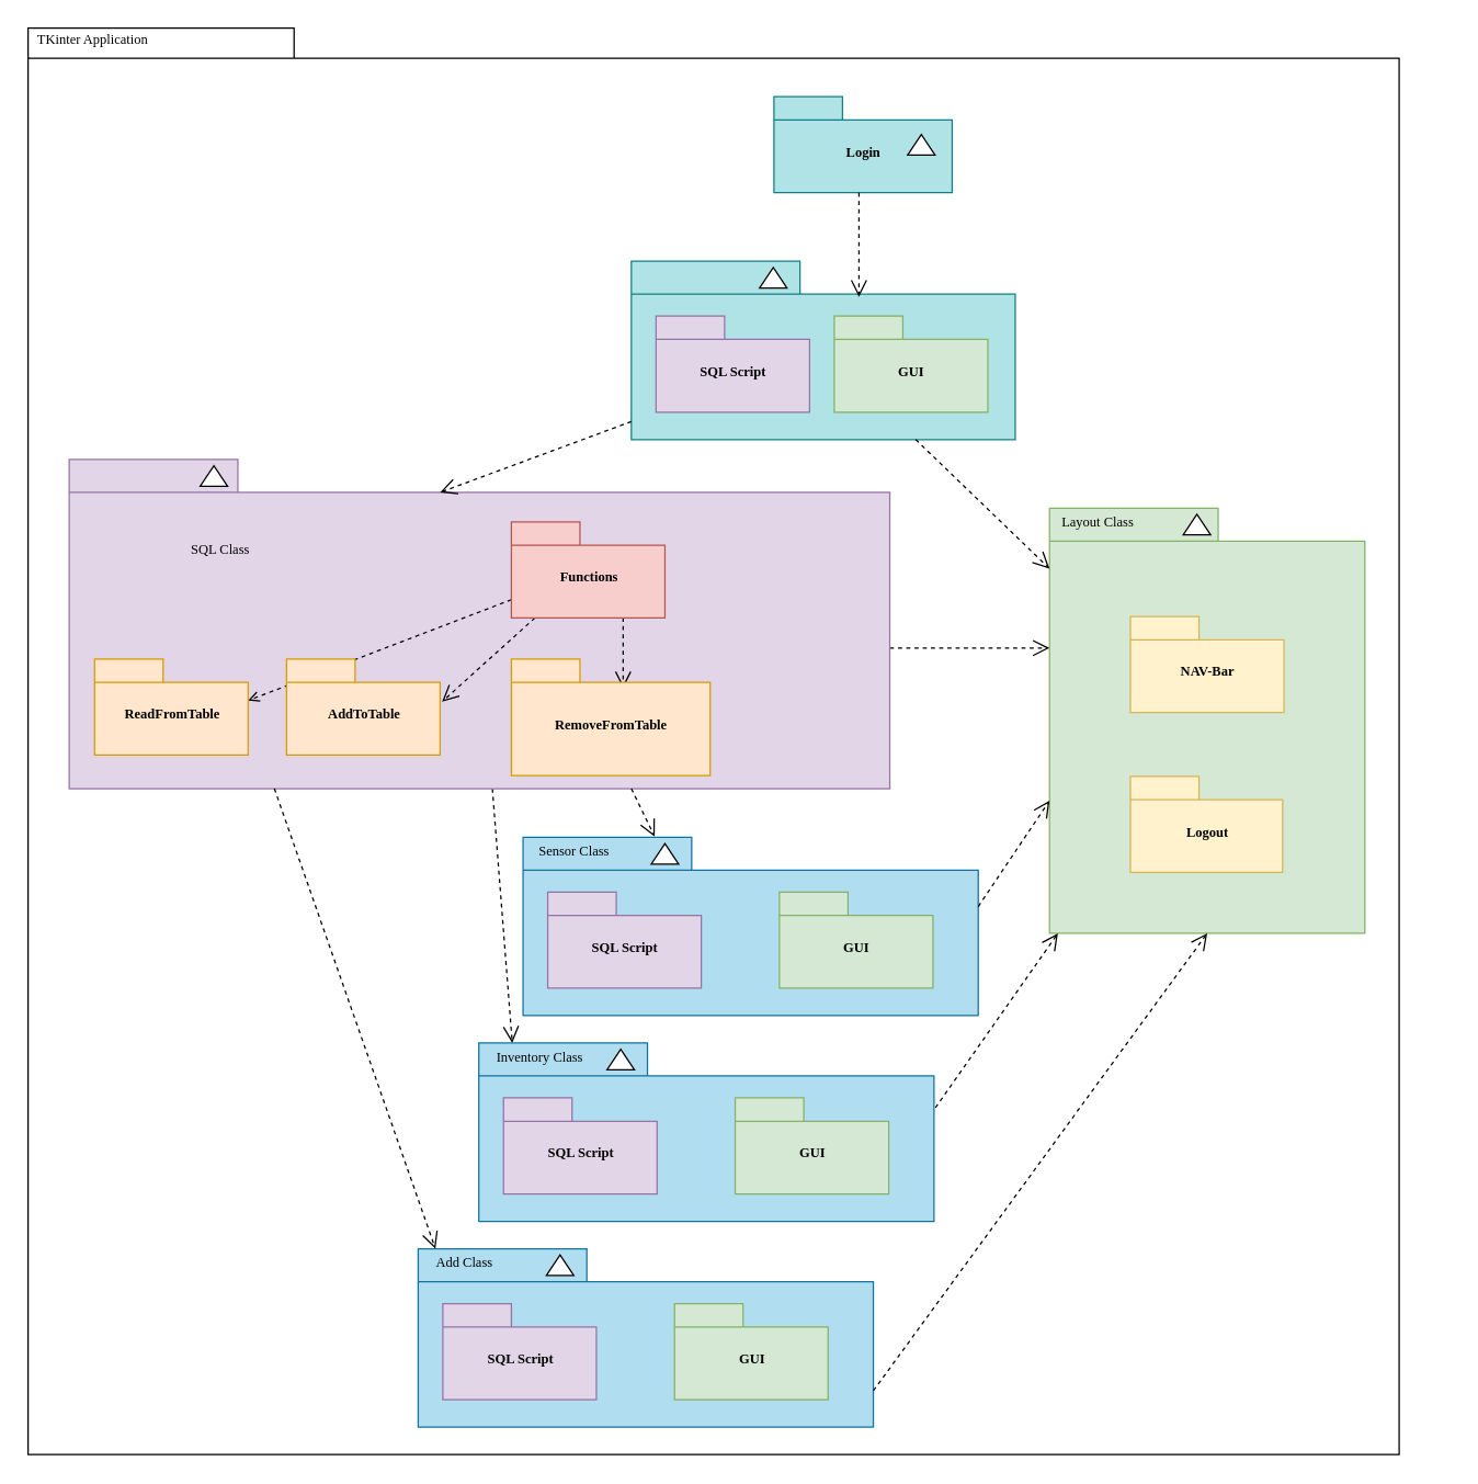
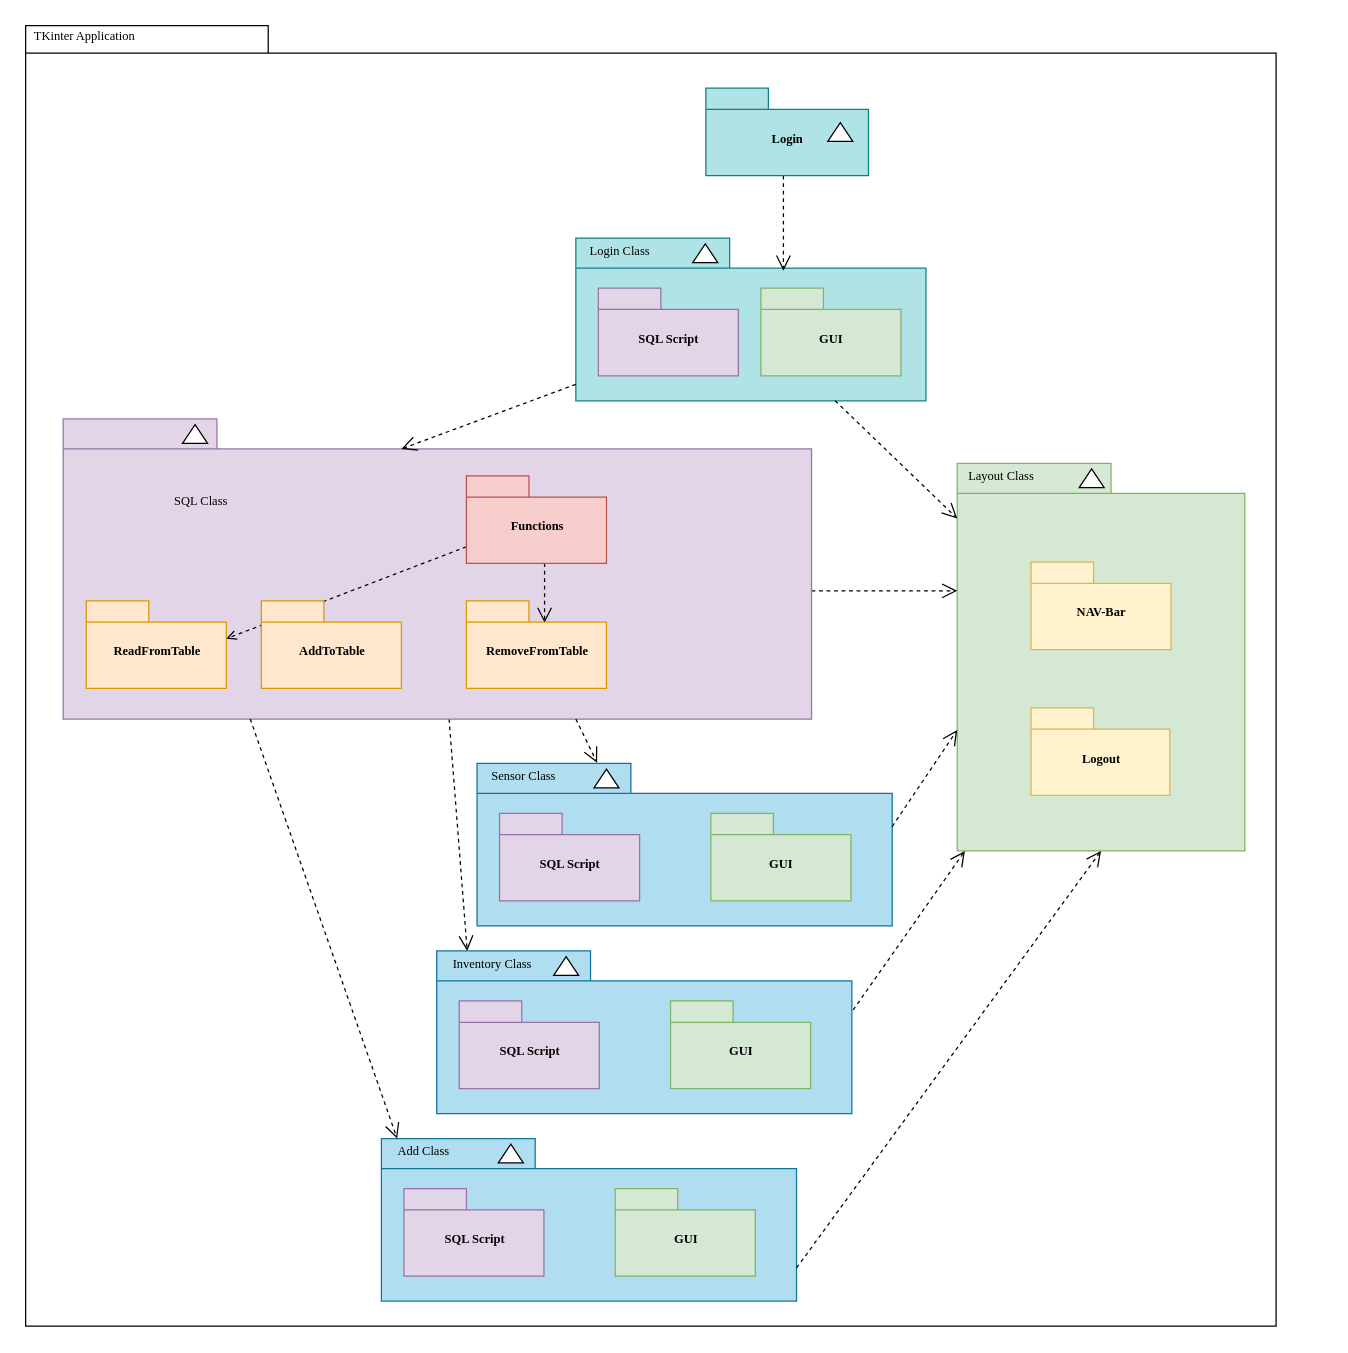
  <mxCell id="0" />
  <mxCell id="1" parent="0" />
  <mxCell id="2" value="" style="shape=folder;fontStyle=1;spacingTop=10;tabWidth=194;tabHeight=22;tabPosition=left;html=1;rounded=0;shadow=0;comic=0;labelBackgroundColor=none;strokeWidth=1;fillColor=none;fontFamily=Verdana;fontSize=10;align=center;" parent="1" vertex="1"><mxGeometry x="20" y="20" width="1000" height="1040" as="geometry" /></mxCell>
  <mxCell id="3" value="" style="group" parent="1" vertex="1" connectable="0"><mxGeometry x="564" y="70" width="130" height="70" as="geometry" /></mxCell>
  <mxCell id="4" value="Login" style="shape=folder;fontStyle=1;spacingTop=10;tabWidth=50;tabHeight=17;tabPosition=left;html=1;rounded=0;shadow=0;comic=0;labelBackgroundColor=none;strokeWidth=1;fontFamily=Verdana;fontSize=10;align=center;fillColor=#b0e3e6;strokeColor=#0e8088;" parent="3" vertex="1"><mxGeometry width="130" height="70" as="geometry" /></mxCell>
  <mxCell id="5" value="" style="triangle;whiteSpace=wrap;html=1;rounded=0;shadow=0;comic=0;labelBackgroundColor=none;strokeWidth=1;fontFamily=Verdana;fontSize=10;align=center;rotation=-90;" parent="3" vertex="1"><mxGeometry x="100" y="25" width="15" height="20" as="geometry" /></mxCell>
  <mxCell id="6" value="" style="group" parent="1" vertex="1" connectable="0"><mxGeometry x="460" y="190" width="280" height="130" as="geometry" /></mxCell>
  <mxCell id="7" value="" style="shape=folder;fontStyle=1;spacingTop=10;tabWidth=123;tabHeight=24;tabPosition=left;html=1;rounded=0;shadow=0;comic=0;labelBackgroundColor=none;strokeWidth=1;fontFamily=Verdana;fontSize=10;align=center;fillColor=#b0e3e6;strokeColor=#0e8088;" parent="6" vertex="1"><mxGeometry width="280" height="130" as="geometry" /></mxCell>
  <mxCell id="8" value="" style="triangle;whiteSpace=wrap;html=1;rounded=0;shadow=0;comic=0;labelBackgroundColor=none;strokeWidth=1;fontFamily=Verdana;fontSize=10;align=center;rotation=-90;" parent="6" vertex="1"><mxGeometry x="96" y="2" width="15" height="20" as="geometry" /></mxCell>
  <mxCell id="9" value="SQL Script" style="shape=folder;fontStyle=1;spacingTop=10;tabWidth=50;tabHeight=17;tabPosition=left;html=1;rounded=0;shadow=0;comic=0;labelBackgroundColor=none;strokeWidth=1;fontFamily=Verdana;fontSize=10;align=center;fillColor=#e1d5e7;strokeColor=#9673a6;" parent="6" vertex="1"><mxGeometry x="18" y="40" width="112" height="70" as="geometry" /></mxCell>
  <mxCell id="10" value="GUI" style="shape=folder;fontStyle=1;spacingTop=10;tabWidth=50;tabHeight=17;tabPosition=left;html=1;rounded=0;shadow=0;comic=0;labelBackgroundColor=none;strokeWidth=1;fontFamily=Verdana;fontSize=10;align=center;fillColor=#d5e8d4;strokeColor=#82b366;" parent="6" vertex="1"><mxGeometry x="148" y="40" width="112" height="70" as="geometry" /></mxCell>
+ <mxCell id="11" value="&lt;font face=&quot;Verdana&quot; style=&quot;font-size: 10px&quot;&gt;Login Class&lt;/font&gt;" style="text;html=1;align=center;verticalAlign=middle;resizable=0;points=[];;autosize=1;" parent="6" vertex="1"><mxGeometry width="70" height="20" as="geometry" /></mxCell>
  <mxCell id="12" value="" style="group" parent="1" vertex="1" connectable="0"><mxGeometry x="825.5" y="154.5" width="230" height="520" as="geometry" /></mxCell>
  <mxCell id="13" value="" style="group" parent="12" vertex="1" connectable="0"><mxGeometry width="230" height="520" as="geometry" /></mxCell>
  <mxCell id="14" value="" style="shape=folder;fontStyle=1;spacingTop=10;tabWidth=123;tabHeight=24;tabPosition=left;html=1;rounded=0;shadow=0;comic=0;labelBackgroundColor=none;strokeWidth=1;fontFamily=Verdana;fontSize=10;align=center;fillColor=#d5e8d4;strokeColor=#82b366;" parent="13" vertex="1"><mxGeometry x="-60.5" y="215.5" width="230" height="310" as="geometry" /></mxCell>
  <mxCell id="15" value="" style="triangle;whiteSpace=wrap;html=1;rounded=0;shadow=0;comic=0;labelBackgroundColor=none;strokeWidth=1;fontFamily=Verdana;fontSize=10;align=center;rotation=-90;" parent="13" vertex="1"><mxGeometry x="39.5" y="217.5" width="15" height="20" as="geometry" /></mxCell>
  <mxCell id="16" value="NAV-Bar" style="shape=folder;fontStyle=1;spacingTop=10;tabWidth=50;tabHeight=17;tabPosition=left;html=1;rounded=0;shadow=0;comic=0;labelBackgroundColor=none;strokeWidth=1;fontFamily=Verdana;fontSize=10;align=center;fillColor=#fff2cc;strokeColor=#d6b656;" parent="13" vertex="1"><mxGeometry x="-1.5" y="294.5" width="112" height="70" as="geometry" /></mxCell>
  <mxCell id="17" value="&lt;font face=&quot;Verdana&quot; style=&quot;font-size: 10px&quot;&gt;Layout Class&lt;/font&gt;" style="text;html=1;align=center;verticalAlign=middle;resizable=0;points=[];;autosize=1;" parent="13" vertex="1"><mxGeometry x="-65.5" y="215.5" width="80" height="20" as="geometry" /></mxCell>
  <mxCell id="18" value="" style="group" parent="13" vertex="1" connectable="0"><mxGeometry x="-1.5" y="411" width="111" height="70" as="geometry" /></mxCell>
  <mxCell id="19" value="Logout" style="shape=folder;fontStyle=1;spacingTop=10;tabWidth=50;tabHeight=17;tabPosition=left;html=1;rounded=0;shadow=0;comic=0;labelBackgroundColor=none;strokeWidth=1;fontFamily=Verdana;fontSize=10;align=center;fillColor=#fff2cc;strokeColor=#d6b656;" parent="18" vertex="1"><mxGeometry width="111" height="70" as="geometry" /></mxCell>
  <mxCell id="20" style="edgeStyle=none;rounded=0;html=1;entryX=0.282;entryY=0;entryPerimeter=0;dashed=1;labelBackgroundColor=none;startFill=0;endArrow=open;endFill=0;endSize=10;fontFamily=Verdana;fontSize=10;entryDx=0;entryDy=0;" parent="1" source="22" target="41" edge="1"><mxGeometry relative="1" as="geometry" /></mxCell>
  <mxCell id="21" style="edgeStyle=elbowEdgeStyle;rounded=0;html=1;dashed=1;labelBackgroundColor=none;startFill=0;endArrow=open;endFill=0;endSize=10;fontFamily=Verdana;fontSize=10;elbow=vertical;" parent="1" source="22" target="14" edge="1"><mxGeometry relative="1" as="geometry" /></mxCell>
  <mxCell id="22" value="" style="shape=folder;fontStyle=1;spacingTop=10;tabWidth=123;tabHeight=24;tabPosition=left;html=1;rounded=0;shadow=0;comic=0;labelBackgroundColor=none;strokeColor=#9673a6;strokeWidth=1;fillColor=#e1d5e7;fontFamily=Verdana;fontSize=10;align=center;" parent="1" vertex="1"><mxGeometry x="50" y="334.5" width="598.5" height="240" as="geometry" /></mxCell>
  <mxCell id="23" style="edgeStyle=elbowEdgeStyle;rounded=0;html=1;entryX=0.559;entryY=0.251;entryPerimeter=0;dashed=1;labelBackgroundColor=none;startFill=0;endArrow=open;endFill=0;endSize=10;fontFamily=Verdana;fontSize=10;" parent="1" source="26" target="28" edge="1"><mxGeometry relative="1" as="geometry" /></mxCell>
- <mxCell id="24" style="edgeStyle=none;rounded=0;html=1;dashed=1;labelBackgroundColor=none;startFill=0;endArrow=open;endFill=0;endSize=10;fontFamily=Verdana;fontSize=10;entryX=1.013;entryY=0.444;entryPerimeter=0;" parent="1" source="26" target="27" edge="1"><mxGeometry relative="1" as="geometry" /></mxCell>
  <mxCell id="25" style="rounded=0;orthogonalLoop=1;jettySize=auto;html=1;exitX=0;exitY=0;exitDx=0;exitDy=56.75;exitPerimeter=0;entryX=0;entryY=0;entryDx=112;entryDy=30.25;entryPerimeter=0;dashed=1;endArrow=open;endFill=0;" parent="1" source="26" target="40" edge="1"><mxGeometry relative="1" as="geometry" /></mxCell>
  <mxCell id="26" value="Functions" style="shape=folder;fontStyle=1;spacingTop=10;tabWidth=50;tabHeight=17;tabPosition=left;html=1;rounded=0;shadow=0;comic=0;labelBackgroundColor=none;strokeColor=#b85450;strokeWidth=1;fillColor=#f8cecc;fontFamily=Verdana;fontSize=10;align=center;" parent="1" vertex="1"><mxGeometry x="372.5" y="380" width="112" height="70" as="geometry" /></mxCell>
  <mxCell id="27" value="AddToTable" style="shape=folder;fontStyle=1;spacingTop=10;tabWidth=50;tabHeight=17;tabPosition=left;html=1;rounded=0;shadow=0;comic=0;labelBackgroundColor=none;strokeColor=#d79b00;strokeWidth=1;fillColor=#ffe6cc;fontFamily=Verdana;fontSize=10;align=center;" parent="1" vertex="1"><mxGeometry x="208.5" y="480" width="112" height="70" as="geometry" /></mxCell>
- <mxCell id="28" value="RemoveFromTable" style="shape=folder;fontStyle=1;spacingTop=10;tabWidth=50;tabHeight=17;tabPosition=left;html=1;rounded=0;shadow=0;comic=0;labelBackgroundColor=none;strokeColor=#d79b00;strokeWidth=1;fillColor=#ffe6cc;fontFamily=Verdana;fontSize=10;align=center;" parent="1" vertex="1"><mxGeometry x="372.5" y="480" width="145" height="85" as="geometry" /></mxCell>
+ <mxCell id="28" value="RemoveFromTable" style="shape=folder;fontStyle=1;spacingTop=10;tabWidth=50;tabHeight=17;tabPosition=left;html=1;rounded=0;shadow=0;comic=0;labelBackgroundColor=none;strokeColor=#d79b00;strokeWidth=1;fillColor=#ffe6cc;fontFamily=Verdana;fontSize=10;align=center;" parent="1" vertex="1"><mxGeometry x="372.5" y="480" width="112" height="70" as="geometry" /></mxCell>
  <mxCell id="29" style="edgeStyle=none;rounded=0;html=1;dashed=1;labelBackgroundColor=none;startFill=0;endArrow=open;endFill=0;endSize=10;fontFamily=Verdana;fontSize=10;exitX=1.003;exitY=0.363;exitPerimeter=0;" parent="1" source="30" target="14" edge="1"><mxGeometry relative="1" as="geometry" /></mxCell>
  <mxCell id="30" value="" style="shape=folder;fontStyle=1;spacingTop=10;tabWidth=123;tabHeight=24;tabPosition=left;html=1;rounded=0;shadow=0;comic=0;labelBackgroundColor=none;strokeWidth=1;fontFamily=Verdana;fontSize=10;align=center;fillColor=#b1ddf0;strokeColor=#10739e;" parent="1" vertex="1"><mxGeometry x="348.75" y="760" width="332" height="130" as="geometry" /></mxCell>
  <mxCell id="31" value="" style="triangle;whiteSpace=wrap;html=1;rounded=0;shadow=0;comic=0;labelBackgroundColor=none;strokeWidth=1;fontFamily=Verdana;fontSize=10;align=center;rotation=-90;" parent="1" vertex="1"><mxGeometry x="444.75" y="762" width="15" height="20" as="geometry" /></mxCell>
  <mxCell id="32" value="SQL Script" style="shape=folder;fontStyle=1;spacingTop=10;tabWidth=50;tabHeight=17;tabPosition=left;html=1;rounded=0;shadow=0;comic=0;labelBackgroundColor=none;strokeWidth=1;fontFamily=Verdana;fontSize=10;align=center;fillColor=#e1d5e7;strokeColor=#9673a6;" parent="1" vertex="1"><mxGeometry x="366.75" y="800" width="112" height="70" as="geometry" /></mxCell>
  <mxCell id="33" value="GUI" style="shape=folder;fontStyle=1;spacingTop=10;tabWidth=50;tabHeight=17;tabPosition=left;html=1;rounded=0;shadow=0;comic=0;labelBackgroundColor=none;strokeWidth=1;fontFamily=Verdana;fontSize=10;align=center;fillColor=#d5e8d4;strokeColor=#82b366;" parent="1" vertex="1"><mxGeometry x="535.75" y="800" width="112" height="70" as="geometry" /></mxCell>
  <mxCell id="34" value="" style="triangle;whiteSpace=wrap;html=1;rounded=0;shadow=0;comic=0;labelBackgroundColor=none;strokeColor=#000000;strokeWidth=1;fillColor=#ffffff;fontFamily=Verdana;fontSize=10;fontColor=#000000;align=center;rotation=-90;" parent="1" vertex="1"><mxGeometry x="148" y="336.5" width="15" height="20" as="geometry" /></mxCell>
  <mxCell id="35" style="rounded=0;html=1;dashed=1;labelBackgroundColor=none;startFill=0;endArrow=open;endFill=0;endSize=10;fontFamily=Verdana;fontSize=10;entryX=0.592;entryY=0.2;entryPerimeter=0;edgeStyle=elbowEdgeStyle;" parent="1" source="4" target="7" edge="1"><mxGeometry relative="1" as="geometry" /></mxCell>
  <mxCell id="36" style="rounded=0;html=1;entryX=0.452;entryY=0.1;entryPerimeter=0;dashed=1;labelBackgroundColor=none;startFill=0;endArrow=open;endFill=0;endSize=10;fontFamily=Verdana;fontSize=10;" parent="1" source="7" target="22" edge="1"><mxGeometry relative="1" as="geometry" /></mxCell>
  <mxCell id="37" style="rounded=0;html=1;dashed=1;labelBackgroundColor=none;startFill=0;endArrow=open;endFill=0;endSize=10;fontFamily=Verdana;fontSize=10;" parent="1" source="7" target="14" edge="1"><mxGeometry relative="1" as="geometry" /></mxCell>
  <mxCell id="38" value="TKinter Application" style="text;html=1;align=left;verticalAlign=top;spacingTop=-4;fontSize=10;fontFamily=Verdana" parent="1" vertex="1"><mxGeometry x="25" y="20" width="130" height="20" as="geometry" /></mxCell>
  <mxCell id="39" value="&lt;font face=&quot;Verdana&quot; style=&quot;font-size: 10px&quot;&gt;SQL Class&lt;/font&gt;" style="text;html=1;align=center;verticalAlign=middle;resizable=0;points=[];;autosize=1;" parent="1" vertex="1"><mxGeometry x="125" y="389.5" width="70" height="20" as="geometry" /></mxCell>
  <mxCell id="40" value="ReadFromTable" style="shape=folder;fontStyle=1;spacingTop=10;tabWidth=50;tabHeight=17;tabPosition=left;html=1;rounded=0;shadow=0;comic=0;labelBackgroundColor=none;strokeColor=#d79b00;strokeWidth=1;fillColor=#ffe6cc;fontFamily=Verdana;fontSize=10;align=center;" parent="1" vertex="1"><mxGeometry x="68.5" y="480" width="112" height="70" as="geometry" /></mxCell>
  <mxCell id="41" value="&lt;font face=&quot;Verdana&quot; style=&quot;font-size: 10px&quot;&gt;Inventory Class&lt;/font&gt;" style="text;html=1;align=center;verticalAlign=middle;resizable=0;points=[];;autosize=1;" parent="1" vertex="1"><mxGeometry x="347.75" y="760" width="90" height="20" as="geometry" /></mxCell>
  <mxCell id="42" value="" style="shape=folder;fontStyle=1;spacingTop=10;tabWidth=123;tabHeight=24;tabPosition=left;html=1;rounded=0;shadow=0;comic=0;labelBackgroundColor=none;strokeWidth=1;fontFamily=Verdana;fontSize=10;align=center;fillColor=#b1ddf0;strokeColor=#10739e;" parent="1" vertex="1"><mxGeometry x="304.5" y="910" width="332" height="130" as="geometry" /></mxCell>
  <mxCell id="43" value="" style="triangle;whiteSpace=wrap;html=1;rounded=0;shadow=0;comic=0;labelBackgroundColor=none;strokeWidth=1;fontFamily=Verdana;fontSize=10;align=center;rotation=-90;" parent="1" vertex="1"><mxGeometry x="400.5" y="912" width="15" height="20" as="geometry" /></mxCell>
  <mxCell id="44" value="SQL Script" style="shape=folder;fontStyle=1;spacingTop=10;tabWidth=50;tabHeight=17;tabPosition=left;html=1;rounded=0;shadow=0;comic=0;labelBackgroundColor=none;strokeWidth=1;fontFamily=Verdana;fontSize=10;align=center;fillColor=#e1d5e7;strokeColor=#9673a6;" parent="1" vertex="1"><mxGeometry x="322.5" y="950" width="112" height="70" as="geometry" /></mxCell>
  <mxCell id="45" value="GUI" style="shape=folder;fontStyle=1;spacingTop=10;tabWidth=50;tabHeight=17;tabPosition=left;html=1;rounded=0;shadow=0;comic=0;labelBackgroundColor=none;strokeWidth=1;fontFamily=Verdana;fontSize=10;align=center;fillColor=#d5e8d4;strokeColor=#82b366;" parent="1" vertex="1"><mxGeometry x="491.5" y="950" width="112" height="70" as="geometry" /></mxCell>
  <mxCell id="46" value="&lt;font face=&quot;Verdana&quot; style=&quot;font-size: 10px&quot;&gt;Add Class&lt;/font&gt;" style="text;html=1;align=center;verticalAlign=middle;resizable=0;points=[];;autosize=1;" parent="1" vertex="1"><mxGeometry x="307.5" y="910" width="60" height="20" as="geometry" /></mxCell>
  <mxCell id="47" style="edgeStyle=none;rounded=0;html=1;dashed=1;labelBackgroundColor=none;startFill=0;endArrow=open;endFill=0;endSize=10;fontFamily=Verdana;fontSize=10;exitX=0;exitY=0;exitPerimeter=0;exitDx=332;exitDy=103.5;entryX=0.5;entryY=1;entryDx=0;entryDy=0;entryPerimeter=0;" parent="1" source="42" target="14" edge="1"><mxGeometry relative="1" as="geometry"><mxPoint x="709.996" y="1109.17" as="sourcePoint" /><mxPoint x="806.5" y="929.995" as="targetPoint" /></mxGeometry></mxCell>
  <mxCell id="48" style="edgeStyle=none;rounded=0;html=1;entryX=0.16;entryY=0;entryPerimeter=0;dashed=1;labelBackgroundColor=none;startFill=0;endArrow=open;endFill=0;endSize=10;fontFamily=Verdana;fontSize=10;exitX=0.25;exitY=1;exitDx=0;exitDy=0;exitPerimeter=0;entryDx=0;entryDy=0;" parent="1" source="22" target="46" edge="1"><mxGeometry relative="1" as="geometry"><mxPoint x="217.848" y="612" as="sourcePoint" /><mxPoint x="280" y="819.99" as="targetPoint" /></mxGeometry></mxCell>
  <mxCell id="49" style="edgeStyle=none;rounded=0;html=1;dashed=1;labelBackgroundColor=none;startFill=0;endArrow=open;endFill=0;endSize=10;fontFamily=Verdana;fontSize=10;entryX=0.443;entryY=0;entryPerimeter=0;exitX=0.736;exitY=1.002;exitDx=0;exitDy=0;exitPerimeter=0;entryDx=0;entryDy=0;" parent="1" edge="1"><mxGeometry relative="1" as="geometry"><mxPoint x="459.996" y="574.5" as="sourcePoint" /><mxPoint x="477.01" y="609.52" as="targetPoint" /></mxGeometry></mxCell>
  <mxCell id="50" value="" style="shape=folder;fontStyle=1;spacingTop=10;tabWidth=123;tabHeight=24;tabPosition=left;html=1;rounded=0;shadow=0;comic=0;labelBackgroundColor=none;strokeWidth=1;fontFamily=Verdana;fontSize=10;align=center;fillColor=#b1ddf0;strokeColor=#10739e;" parent="1" vertex="1"><mxGeometry x="381" y="610" width="332" height="130" as="geometry" /></mxCell>
  <mxCell id="51" value="" style="triangle;whiteSpace=wrap;html=1;rounded=0;shadow=0;comic=0;labelBackgroundColor=none;strokeWidth=1;fontFamily=Verdana;fontSize=10;align=center;rotation=-90;" parent="1" vertex="1"><mxGeometry x="477" y="612" width="15" height="20" as="geometry" /></mxCell>
  <mxCell id="52" value="SQL Script" style="shape=folder;fontStyle=1;spacingTop=10;tabWidth=50;tabHeight=17;tabPosition=left;html=1;rounded=0;shadow=0;comic=0;labelBackgroundColor=none;strokeWidth=1;fontFamily=Verdana;fontSize=10;align=center;fillColor=#e1d5e7;strokeColor=#9673a6;" parent="1" vertex="1"><mxGeometry x="399" y="650" width="112" height="70" as="geometry" /></mxCell>
  <mxCell id="53" value="GUI" style="shape=folder;fontStyle=1;spacingTop=10;tabWidth=50;tabHeight=17;tabPosition=left;html=1;rounded=0;shadow=0;comic=0;labelBackgroundColor=none;strokeWidth=1;fontFamily=Verdana;fontSize=10;align=center;fillColor=#d5e8d4;strokeColor=#82b366;" parent="1" vertex="1"><mxGeometry x="568" y="650" width="112" height="70" as="geometry" /></mxCell>
  <mxCell id="54" value="&lt;font face=&quot;Verdana&quot; style=&quot;font-size: 10px&quot;&gt;Sensor Class&lt;/font&gt;" style="text;html=1;align=center;verticalAlign=middle;resizable=0;points=[];;autosize=1;" parent="1" vertex="1"><mxGeometry x="378" y="610" width="80" height="20" as="geometry" /></mxCell>
  <mxCell id="55" style="rounded=0;html=1;dashed=1;labelBackgroundColor=none;startFill=0;endArrow=open;endFill=0;endSize=10;fontFamily=Verdana;fontSize=10;elbow=vertical;exitX=0;exitY=0;exitDx=332;exitDy=50.5;exitPerimeter=0;entryX=0;entryY=0.688;entryDx=0;entryDy=0;entryPerimeter=0;" parent="1" source="50" target="14" edge="1"><mxGeometry relative="1" as="geometry"><mxPoint x="667.75" y="550" as="sourcePoint" /><mxPoint x="784.25" y="550" as="targetPoint" /></mxGeometry></mxCell>
